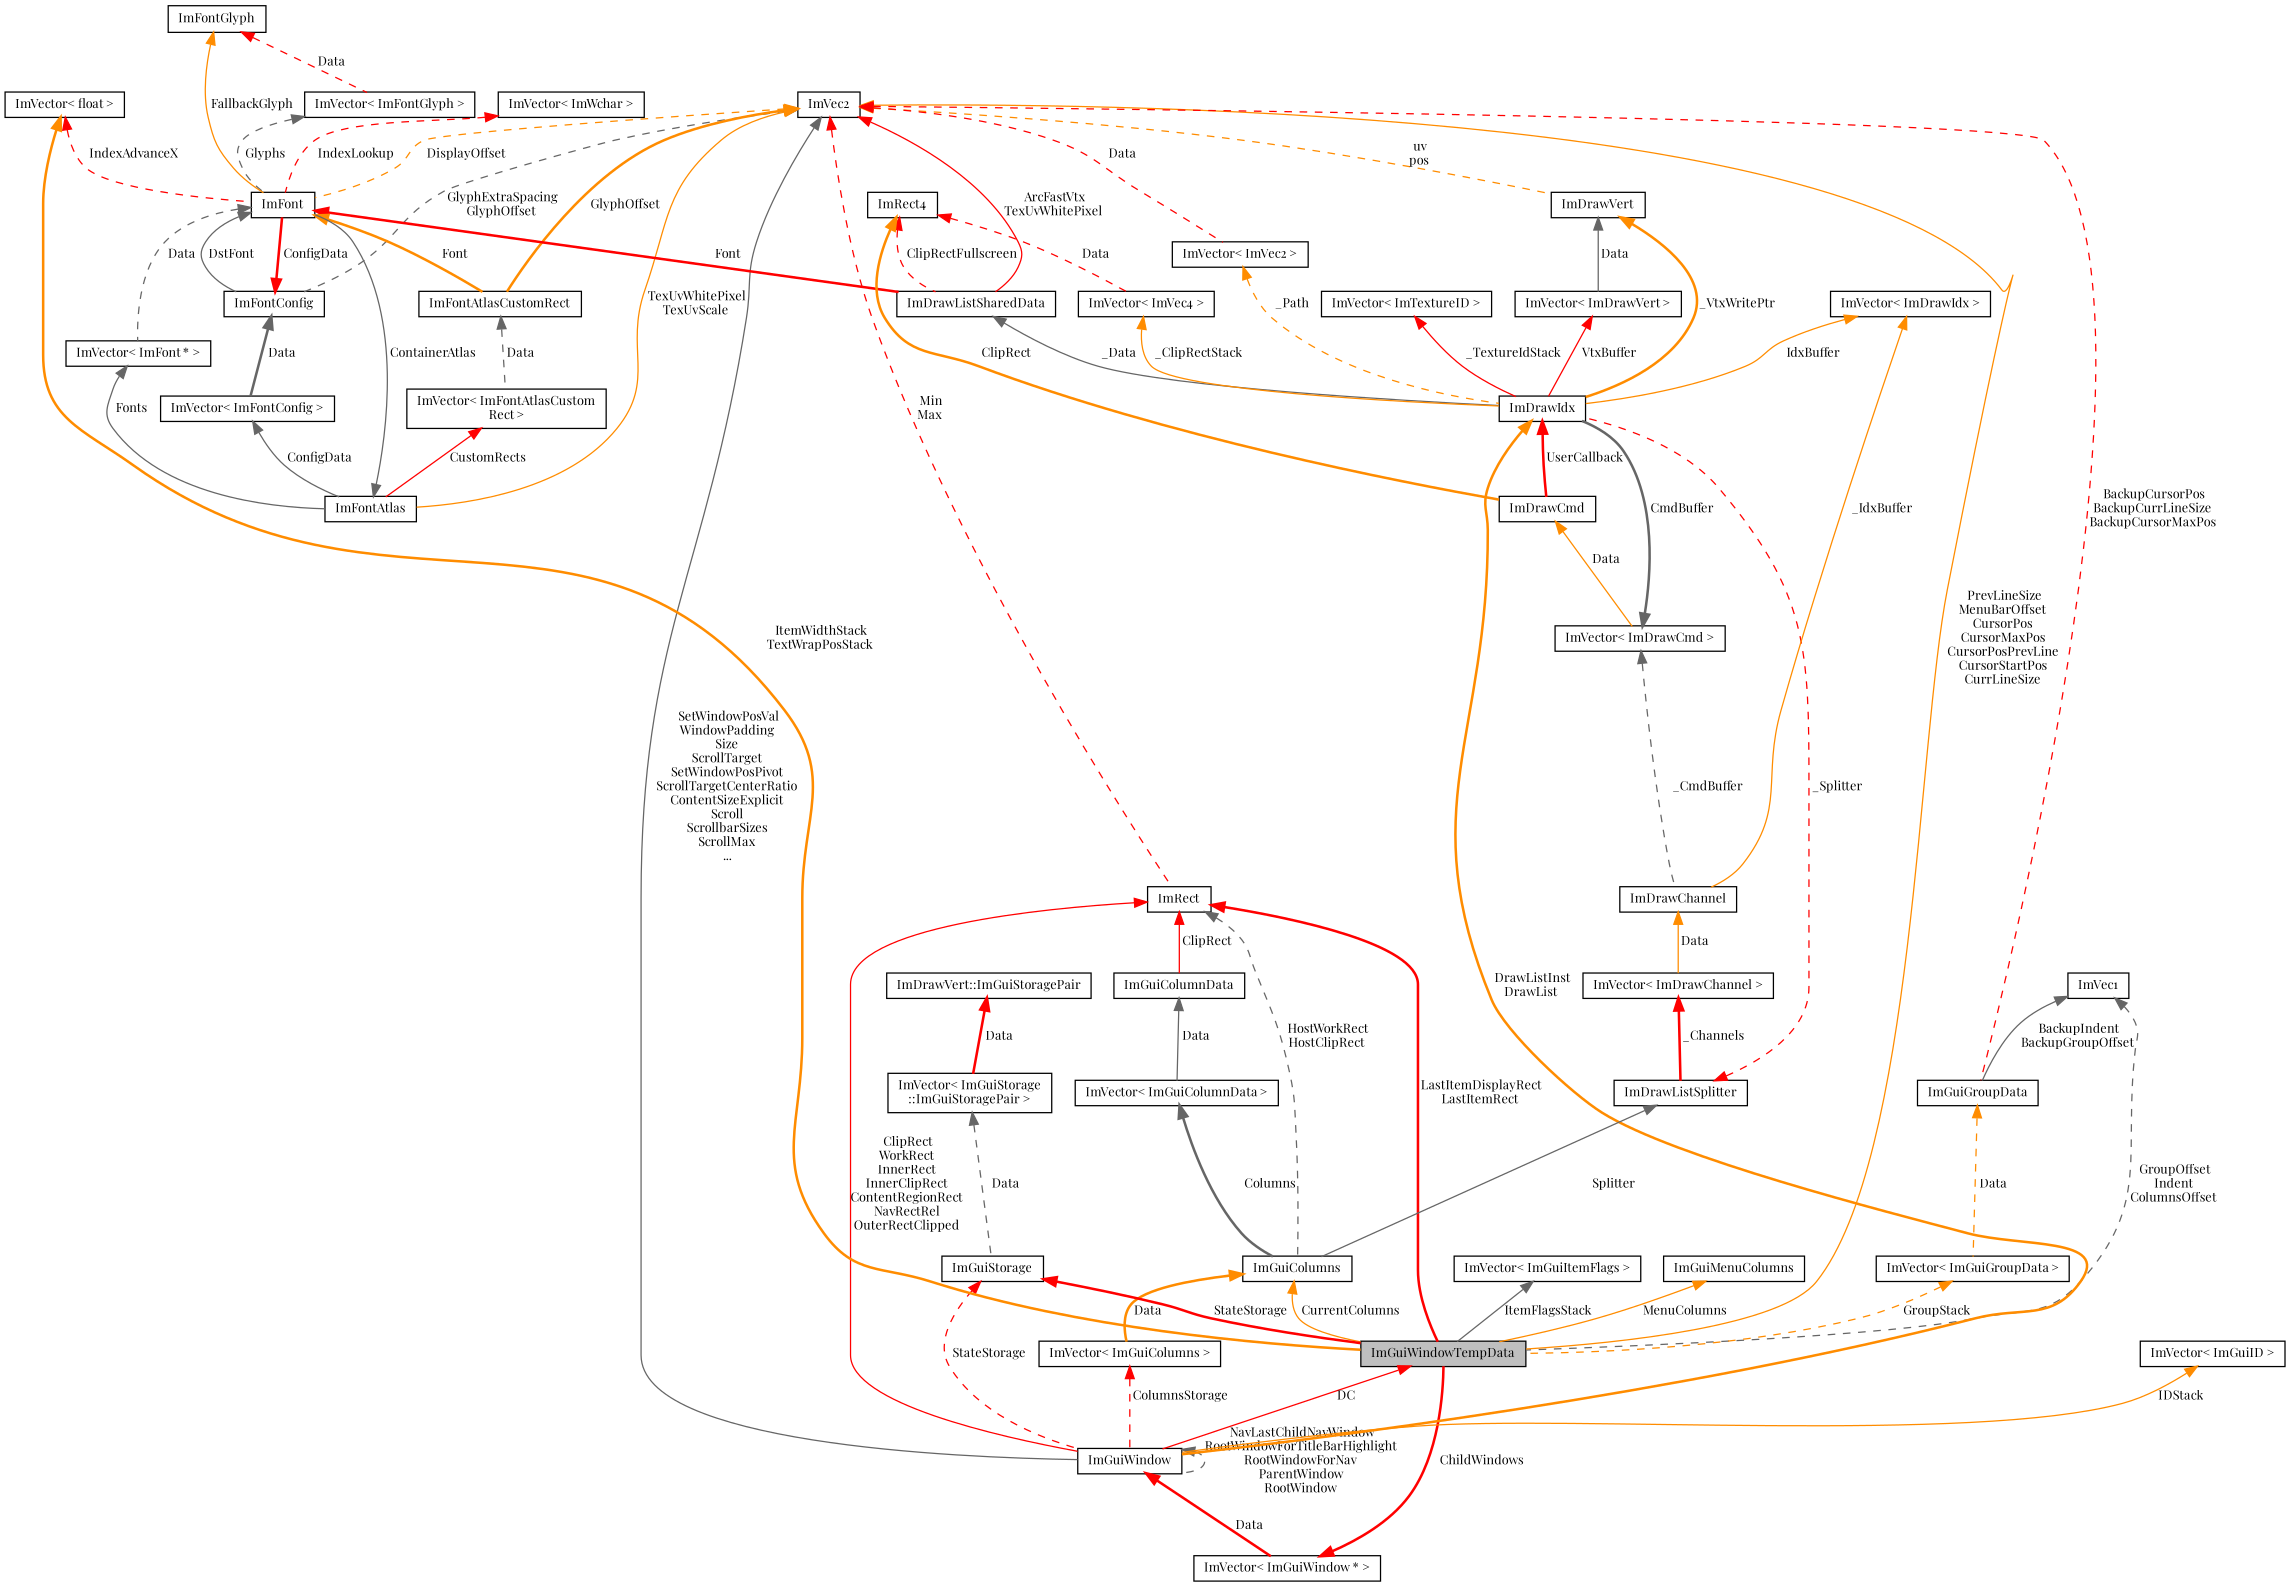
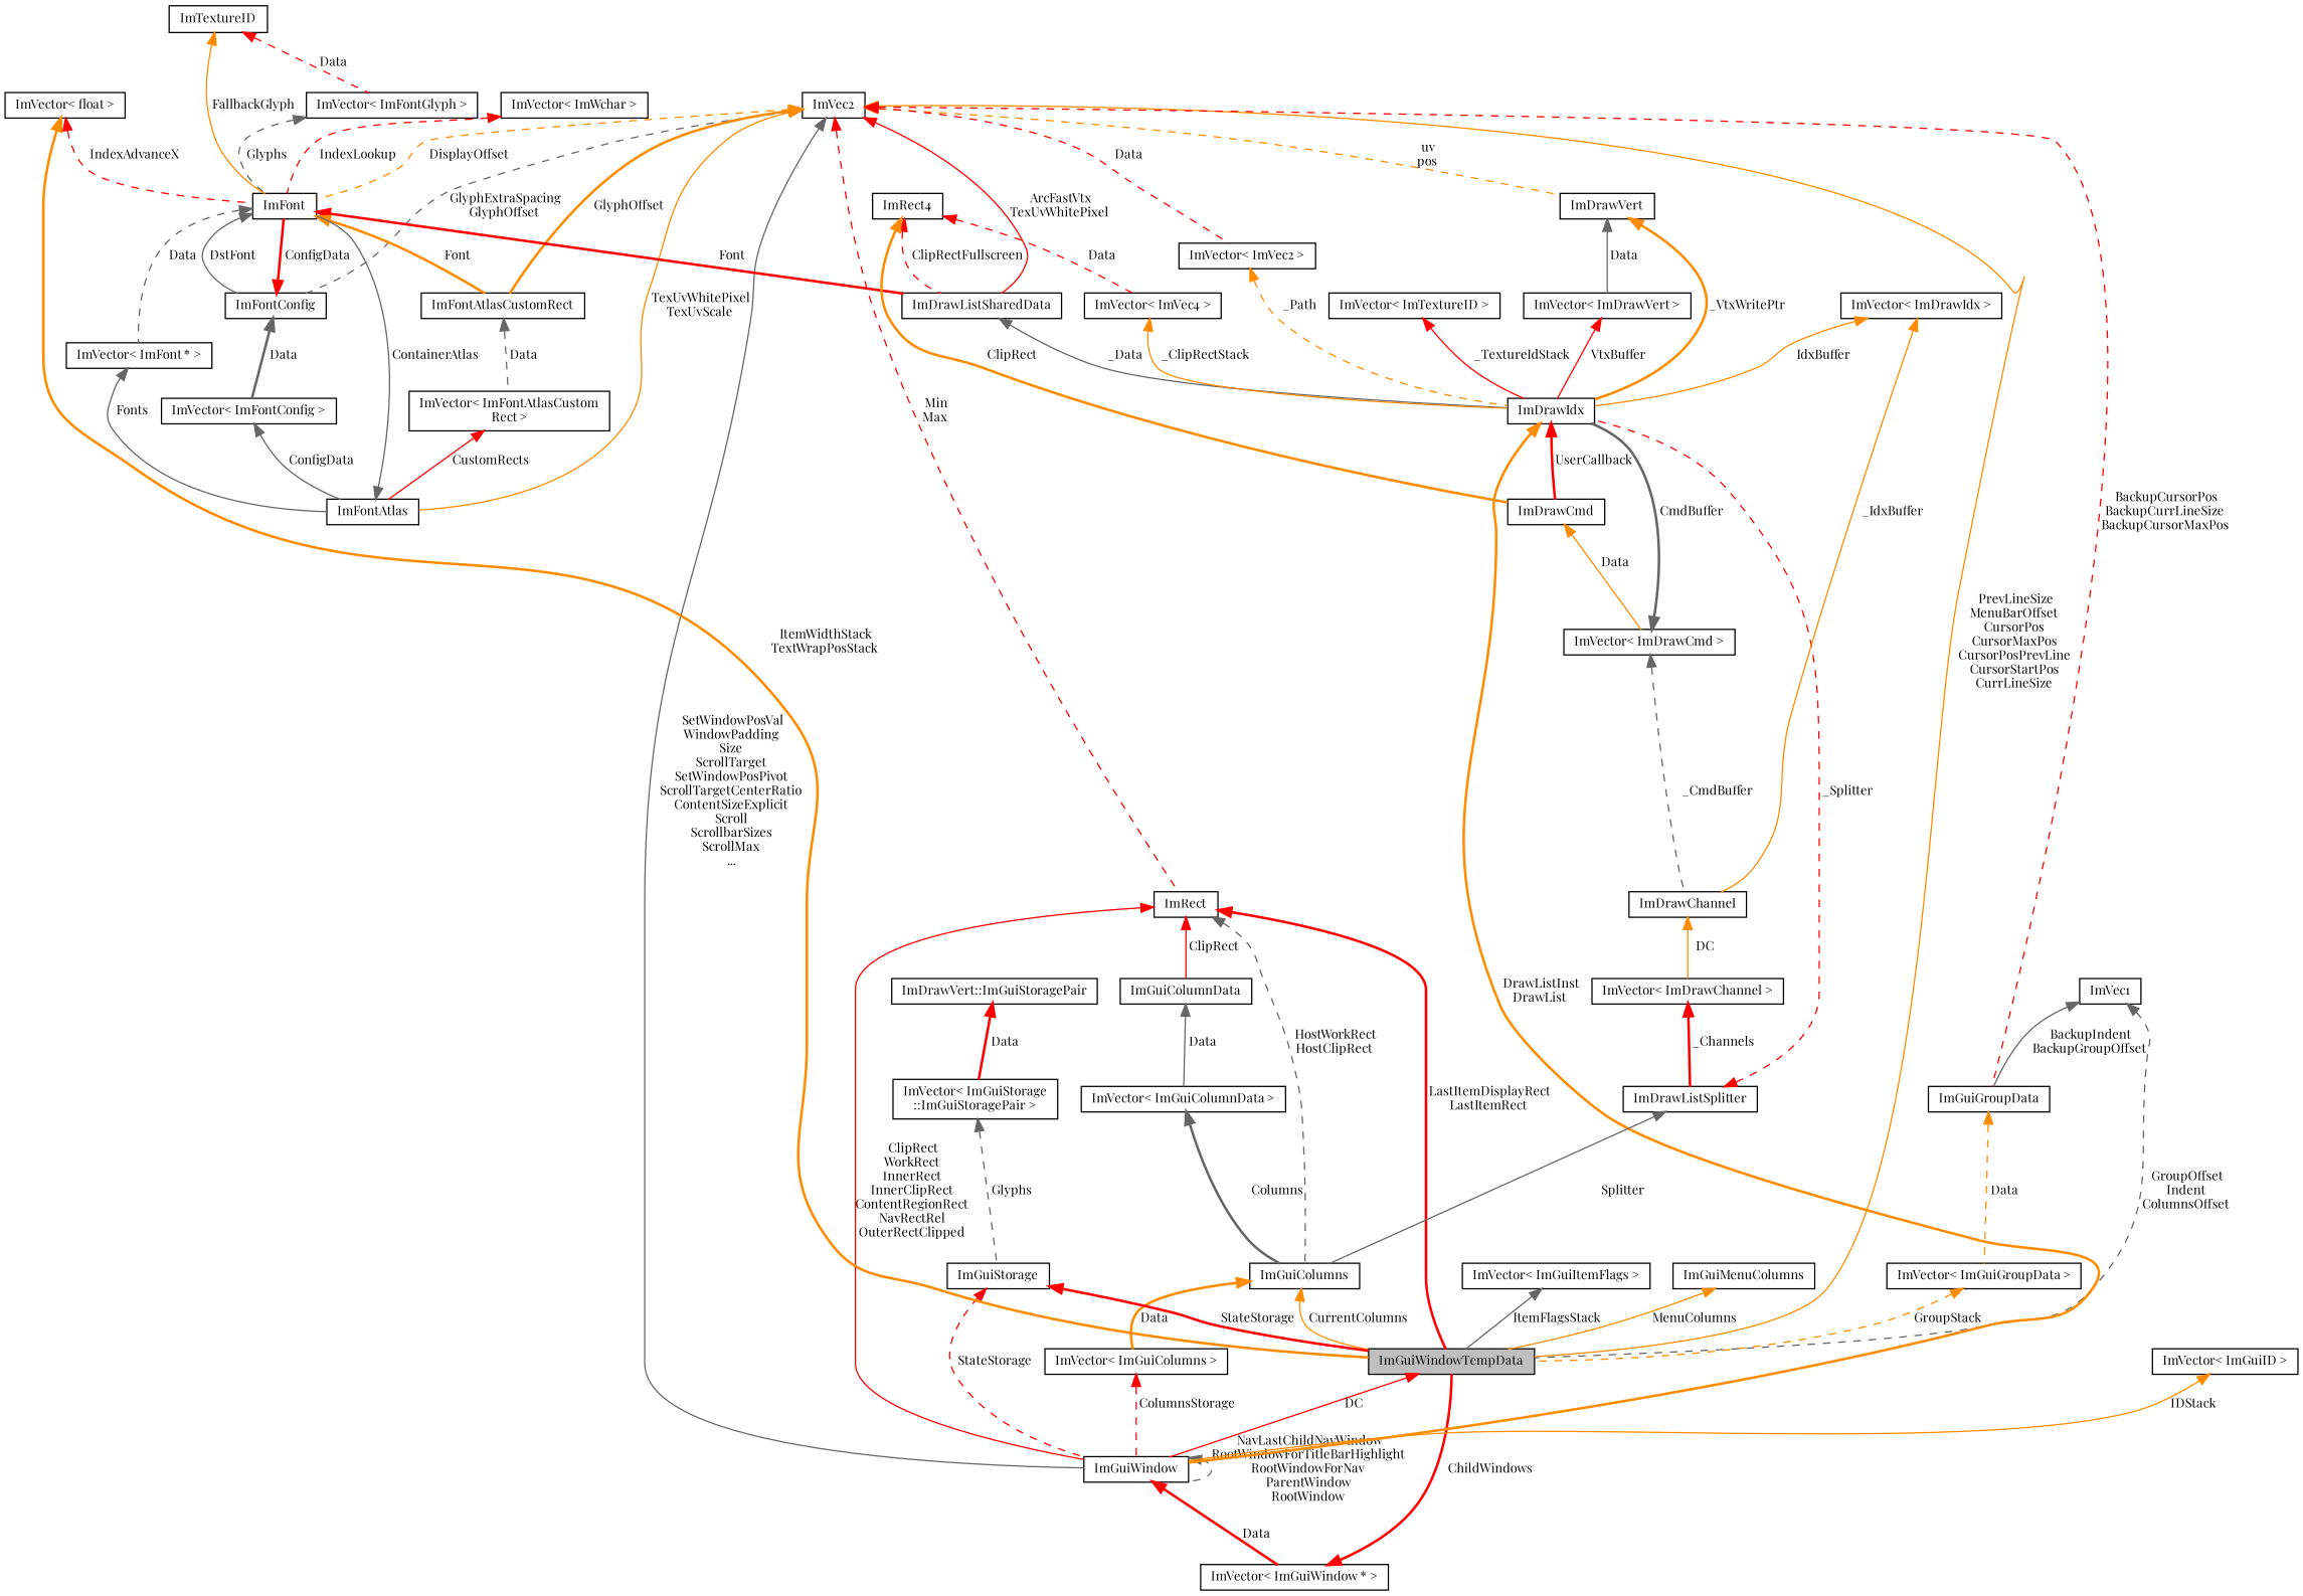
  digraph {
    fontname="Playfair Display"
    node [color=black fillcolor=white fontname="Playfair Display" fontsize=10 shape=record style=filled]
    edge [color=red dir=back fontname="Playfair Display" fontsize=10 labelfontname=Helvetica labelfontsize=10 style=solid]
    n1 [fillcolor=grey75 fontcolor=black height=0.2 label=ImGuiWindowTempData width=0.4]
    n2 [height=0.2 label=ImGuiWindow width=0.4]
    n3 [height=0.2 label="ImVector\< ImGuiWindow * \>" width=0.4]
    n4 [height=0.2 label=ImVec1 width=0.4]
    n5 [height=0.2 label=ImGuiGroupData width=0.4]
    n6 [height=0.2 label="ImVector\< ImGuiGroupData \>" width=0.4]
    n7 [height=0.2 label=ImVec2 width=0.4]
    n8 [height=0.2 label=ImRect width=0.4]
    n9 [height=0.2 label=ImDrawVert width=0.4]
    n10 [height=0.2 label="ImVector\< ImVec2 \>" width=0.4]
    n11 [height=0.2 label=ImDrawListSharedData width=0.4]
    n12 [height=0.2 label=ImFont width=0.4]
    n13 [height=0.2 label=ImFontConfig width=0.4]
    n14 [height=0.2 label=ImFontAtlas width=0.4]
    n15 [height=0.2 label=ImFontAtlasCustomRect width=0.4]
    n16 [height=0.2 label=ImGuiColumns width=0.4]
    n17 [height=0.2 label=ImGuiColumnData width=0.4]
    n18 [height=0.2 label=ImDrawIdx width=0.4]
    n19 [height=0.2 label="ImVector\< ImDrawVert \>" width=0.4]
    n20 [height=0.2 label="ImVector\< ImFont * \>" width=0.4]
    n21 [height=0.2 label="ImVector\< ImFontConfig \>" width=0.4]
    n22 [height=0.2 label="ImVector\< ImFontAtlasCustom\lRect \>" width=0.4]
    n23 [height=0.2 label=ImGuiStorage width=0.4]
    n24 [height=0.2 label="ImVector\< ImGuiStorage\l::ImGuiStoragePair \>" width=0.4]
    n25 [height=0.2 label="ImDrawVert::ImGuiStoragePair" width=0.4]
    n26 [height=0.2 label="ImVector\< ImGuiColumns \>" width=0.4]
    n27 [height=0.2 label="ImVector\< ImGuiColumnData \>" width=0.4]
    n28 [height=0.2 label=ImDrawListSplitter width=0.4]
    n29 [height=0.2 label=ImDrawCmd width=0.4]
    n30 [height=0.2 label="ImVector\< ImDrawChannel \>" width=0.4]
    n31 [height=0.2 label=ImDrawChannel width=0.4]
    n32 [height=0.2 label="ImVector\< ImDrawCmd \>" width=0.4]
    n33 [height=0.2 label=ImRect4 width=0.4]
    n34 [height=0.2 label="ImVector\< ImVec4 \>" width=0.4]
    n35 [height=0.2 label="ImVector\< ImFontGlyph \>" width=0.4]
-   n36 [height=0.2 label=ImFontGlyph width=0.4]
+   n36 [height=0.2 label=ImTextureID width=0.4]
    n37 [height=0.2 label="ImVector\< float \>" width=0.4]
    n38 [height=0.2 label="ImVector\< ImWchar \>" width=0.4]
    n39 [height=0.2 label="ImVector\< ImDrawIdx \>" width=0.4]
    n40 [height=0.2 label="ImVector\< ImTextureID \>" width=0.4]
    n41 [height=0.2 label="ImVector\< ImGuiItemFlags \>" width=0.4]
    n42 [height=0.2 label="ImVector\< ImGuiID \>" width=0.4]
    n43 [height=0.2 label=ImGuiMenuColumns width=0.4]
    n1 -> n2 [label=" DC"]
    n2 -> n2 [color=gray40 label=" NavLastChildNavWindow\nRootWindowForTitleBarHighlight\nRootWindowForNav\nParentWindow\nRootWindow" style=dashed]
    n2 -> n3 [label=" Data" style=bold]
    n3 -> n1 [label=" ChildWindows" style=bold]
    n4 -> n1 [color=gray40 label=" GroupOffset\nIndent\nColumnsOffset" style=dashed]
    n4 -> n5 [color=gray40 label=" BackupIndent\nBackupGroupOffset"]
    n5 -> n6 [color=darkorange label=" Data" style=dashed]
    n6 -> n1 [color=darkorange label=" GroupStack" style=dashed]
    n7 -> n1 [color=darkorange label=" PrevLineSize\nMenuBarOffset\nCursorPos\nCursorMaxPos\nCursorPosPrevLine\nCursorStartPos\nCurrLineSize"]
    n7 -> n2 [color=gray40 label=" SetWindowPosVal\nWindowPadding\nSize\nScrollTarget\nSetWindowPosPivot\nScrollTargetCenterRatio\nContentSizeExplicit\nScroll\nScrollbarSizes\nScrollMax\n..."]
    n7 -> n5 [label=" BackupCursorPos\nBackupCurrLineSize\nBackupCursorMaxPos" style=dashed]
    n7 -> n8 [label=" Min\nMax" style=dashed]
    n7 -> n9 [color=darkorange label=" uv\npos" style=dashed]
    n7 -> n10 [label=" Data" style=dashed]
    n7 -> n11 [label=" ArcFastVtx\nTexUvWhitePixel"]
    n7 -> n12 [color=darkorange label=" DisplayOffset" style=dashed]
    n7 -> n13 [color=gray40 label=" GlyphExtraSpacing\nGlyphOffset" style=dashed]
    n7 -> n14 [color=darkorange label=" TexUvWhitePixel\nTexUvScale"]
    n7 -> n15 [color=darkorange label=" GlyphOffset" style=bold]
    n8 -> n1 [label=" LastItemDisplayRect\nLastItemRect" style=bold]
    n8 -> n2 [label=" ClipRect\nWorkRect\nInnerRect\nInnerClipRect\nContentRegionRect\nNavRectRel\nOuterRectClipped"]
    n8 -> n16 [color=gray40 label=" HostWorkRect\nHostClipRect" style=dashed]
    n8 -> n17 [label=" ClipRect"]
    n9 -> n18 [color=darkorange label=" _VtxWritePtr" style=bold]
    n9 -> n19 [color=gray40 label=" Data"]
    n10 -> n18 [color=darkorange label=" _Path" style=dashed]
    n11 -> n18 [color=gray40 label=" _Data"]
    n12 -> n11 [label=" Font" style=bold]
    n12 -> n13 [color=gray40 label=" DstFont"]
    n12 -> n15 [color=darkorange label=" Font" style=bold]
    n12 -> n20 [color=gray40 label=" Data" style=dashed]
    n13 -> n12 [label=" ConfigData" style=bold]
    n13 -> n21 [color=gray40 label=" Data" style=bold]
    n14 -> n12 [color=gray40 label=" ContainerAtlas"]
    n15 -> n22 [color=gray40 label=" Data" style=dashed]
    n16 -> n1 [color=darkorange label=" CurrentColumns"]
    n16 -> n26 [color=darkorange label=" Data" style=bold]
    n17 -> n27 [color=gray40 label=" Data"]
    n18 -> n2 [color=darkorange label=" DrawListInst\nDrawList" style=bold]
    n18 -> n29 [label=" UserCallback" style=bold]
    n19 -> n18 [label=" VtxBuffer"]
    n20 -> n14 [color=gray40 label=" Fonts"]
    n21 -> n14 [color=gray40 label=" ConfigData"]
    n22 -> n14 [label=" CustomRects"]
    n23 -> n1 [label=" StateStorage" style=bold]
    n23 -> n2 [label=" StateStorage" style=dashed]
-   n24 -> n23 [color=gray40 label=" Data" style=dashed]
+   n24 -> n23 [color=gray40 label=" Glyphs" style=dashed]
    n25 -> n24 [label=" Data" style=bold]
    n26 -> n2 [label=" ColumnsStorage" style=dashed]
    n27 -> n16 [color=gray40 label=" Columns" style=bold]
    n28 -> n16 [color=gray40 label=" Splitter"]
    n28 -> n18 [label=" _Splitter" style=dashed]
    n29 -> n32 [color=darkorange label=" Data"]
    n30 -> n28 [label=" _Channels" style=bold]
-   n31 -> n30 [color=darkorange label=" Data"]
+   n31 -> n30 [color=darkorange label=" DC"]
    n32 -> n18 [color=gray40 label=" CmdBuffer" style=bold]
    n32 -> n31 [color=gray40 label=" _CmdBuffer" style=dashed]
    n33 -> n11 [label=" ClipRectFullscreen" style=dashed]
    n33 -> n29 [color=darkorange label=" ClipRect" style=bold]
    n33 -> n34 [label=" Data" style=dashed]
    n34 -> n18 [color=darkorange label=" _ClipRectStack"]
    n35 -> n12 [color=gray40 label=" Glyphs" style=dashed]
    n36 -> n12 [color=darkorange label=" FallbackGlyph"]
    n36 -> n35 [label=" Data" style=dashed]
    n37 -> n1 [color=darkorange label=" ItemWidthStack\nTextWrapPosStack" style=bold]
    n37 -> n12 [label=" IndexAdvanceX" style=dashed]
    n38 -> n12 [label=" IndexLookup" style=dashed]
    n39 -> n18 [color=darkorange label=" IdxBuffer"]
    n39 -> n31 [color=darkorange label=" _IdxBuffer"]
    n40 -> n18 [label=" _TextureIdStack"]
    n41 -> n1 [color=gray40 label=" ItemFlagsStack"]
    n42 -> n2 [color=darkorange label=" IDStack"]
    n43 -> n1 [color=darkorange label=" MenuColumns"]
  }
